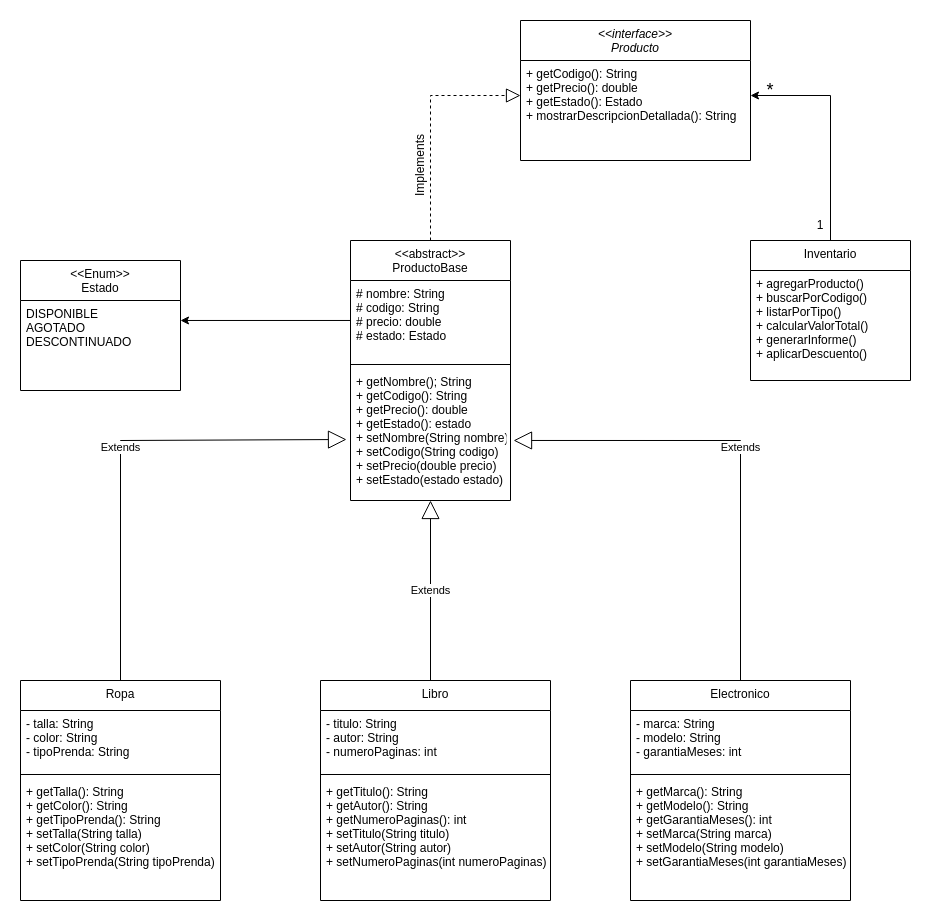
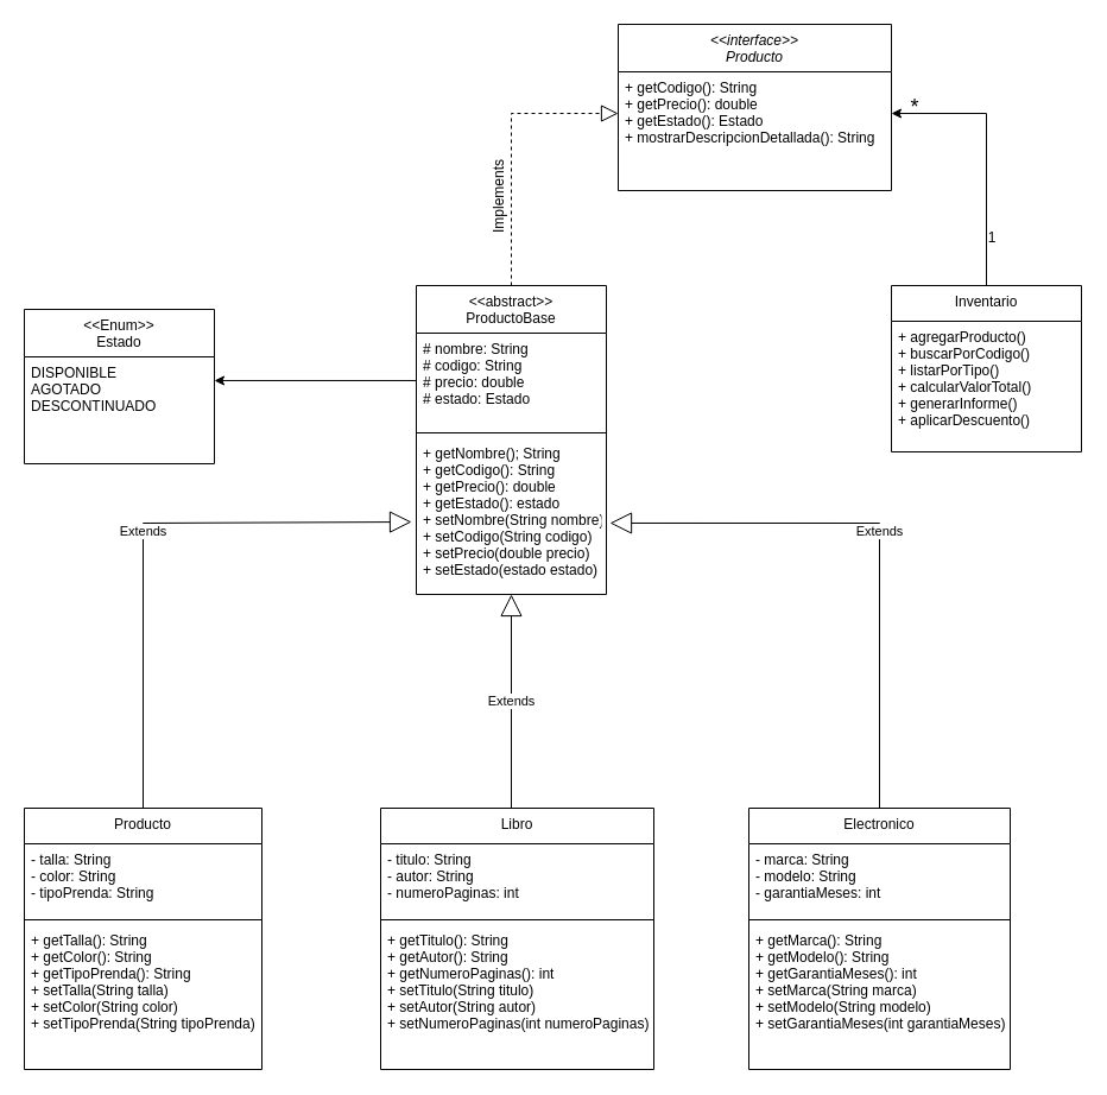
  <mxCell id="0" />
  <mxCell id="1" parent="0" />
  <mxCell id="2" value="&lt;&lt;interface&gt;&gt;&#10;Producto" style="swimlane;fontStyle=2;align=center;verticalAlign=top;childLayout=stackLayout;horizontal=1;startSize=40;horizontalStack=0;resizeParent=1;resizeLast=0;collapsible=1;marginBottom=0;rounded=0;shadow=0;strokeWidth=1;" parent="1" vertex="1"><mxGeometry x="520" y="20" width="230" height="140" as="geometry"><mxRectangle x="230" y="140" width="160" height="26" as="alternateBounds" /></mxGeometry></mxCell>
  <mxCell id="3" value="+ getCodigo(): String        &#10;+ getPrecio(): double        &#10;+ getEstado(): Estado        &#10;+ mostrarDescripcionDetallada(): String" style="text;align=left;verticalAlign=top;spacingLeft=4;spacingRight=4;overflow=hidden;rotatable=0;points=[[0,0.5],[1,0.5]];portConstraint=eastwest;" parent="2" vertex="1"><mxGeometry y="40" width="230" height="70" as="geometry" /></mxCell>
  <mxCell id="4" value="&lt;&lt;abstract&gt;&gt;&#10;ProductoBase" style="swimlane;fontStyle=0;align=center;verticalAlign=top;childLayout=stackLayout;horizontal=1;startSize=40;horizontalStack=0;resizeParent=1;resizeLast=0;collapsible=1;marginBottom=0;rounded=0;shadow=0;strokeWidth=1;" parent="1" vertex="1"><mxGeometry x="350" y="240" width="160" height="260" as="geometry"><mxRectangle x="550" y="140" width="160" height="26" as="alternateBounds" /></mxGeometry></mxCell>
  <mxCell id="5" value="# nombre: String         &#10;# codigo: String         &#10;# precio: double         &#10;# estado: Estado " style="text;align=left;verticalAlign=top;spacingLeft=4;spacingRight=4;overflow=hidden;rotatable=0;points=[[0,0.5],[1,0.5]];portConstraint=eastwest;rounded=0;shadow=0;html=0;" parent="4" vertex="1"><mxGeometry y="40" width="160" height="80" as="geometry" /></mxCell>
  <mxCell id="6" value="" style="line;html=1;strokeWidth=1;align=left;verticalAlign=middle;spacingTop=-1;spacingLeft=3;spacingRight=3;rotatable=0;labelPosition=right;points=[];portConstraint=eastwest;" parent="4" vertex="1"><mxGeometry y="120" width="160" height="8" as="geometry" /></mxCell>
  <mxCell id="7" value="+ getNombre(); String&#10;+ getCodigo(): String&#10;+ getPrecio(): double&#10;+ getEstado(): estado&#10;+ setNombre(String nombre)&#10;+ setCodigo(String codigo)&#10;+ setPrecio(double precio)&#10;+ setEstado(estado estado)" style="text;align=left;verticalAlign=top;spacingLeft=4;spacingRight=4;overflow=hidden;rotatable=0;points=[[0,0.5],[1,0.5]];portConstraint=eastwest;" parent="4" vertex="1"><mxGeometry y="128" width="160" height="122" as="geometry" /></mxCell>
  <mxCell id="8" style="edgeStyle=orthogonalEdgeStyle;rounded=0;orthogonalLoop=1;jettySize=auto;html=1;exitX=0.5;exitY=0;exitDx=0;exitDy=0;entryX=1;entryY=0.5;entryDx=0;entryDy=0;" edge="1" parent="1" source="9" target="3"><mxGeometry relative="1" as="geometry"><mxPoint x="870" y="80" as="targetPoint" /></mxGeometry></mxCell>
  <mxCell id="9" value="Inventario" style="swimlane;fontStyle=0;align=center;verticalAlign=top;childLayout=stackLayout;horizontal=1;startSize=30;horizontalStack=0;resizeParent=1;resizeLast=0;collapsible=1;marginBottom=0;rounded=0;shadow=0;strokeWidth=1;" vertex="1" parent="1"><mxGeometry x="750" y="240" width="160" height="140" as="geometry"><mxRectangle x="550" y="140" width="160" height="26" as="alternateBounds" /></mxGeometry></mxCell>
  <mxCell id="10" value="+ agregarProducto()&#10;+ buscarPorCodigo()&#10;+ listarPorTipo()&#10;+ calcularValorTotal()&#10;+ generarInforme()&#10;+ aplicarDescuento()" style="text;align=left;verticalAlign=top;spacingLeft=4;spacingRight=4;overflow=hidden;rotatable=0;points=[[0,0.5],[1,0.5]];portConstraint=eastwest;rounded=0;shadow=0;html=0;" vertex="1" parent="9"><mxGeometry y="30" width="160" height="110" as="geometry" /></mxCell>
- <mxCell id="11" value="1" style="text;html=1;align=center;verticalAlign=middle;whiteSpace=wrap;rounded=0;" vertex="1" parent="1"><mxGeometry x="790" y="210" width="60" height="30" as="geometry" /></mxCell>
+ <mxCell id="11" value="1" style="text;html=1;align=center;verticalAlign=middle;whiteSpace=wrap;rounded=0;" vertex="1" parent="1"><mxGeometry x="805" y="185" width="60" height="30" as="geometry" /></mxCell>
  <mxCell id="12" value="&lt;font style=&quot;font-size: 18px;&quot;&gt;*&lt;/font&gt;" style="text;html=1;align=center;verticalAlign=middle;whiteSpace=wrap;rounded=0;" vertex="1" parent="1"><mxGeometry x="740" y="75" width="60" height="30" as="geometry" /></mxCell>
  <mxCell id="13" value="&lt;&lt;Enum&gt;&gt;&#10;Estado" style="swimlane;fontStyle=0;align=center;verticalAlign=top;childLayout=stackLayout;horizontal=1;startSize=40;horizontalStack=0;resizeParent=1;resizeLast=0;collapsible=1;marginBottom=0;rounded=0;shadow=0;strokeWidth=1;" vertex="1" parent="1"><mxGeometry x="20" y="260" width="160" height="130" as="geometry"><mxRectangle x="550" y="140" width="160" height="26" as="alternateBounds" /></mxGeometry></mxCell>
  <mxCell id="14" value="DISPONIBLE&#10;AGOTADO&#10;DESCONTINUADO" style="text;align=left;verticalAlign=top;spacingLeft=4;spacingRight=4;overflow=hidden;rotatable=0;points=[[0,0.5],[1,0.5]];portConstraint=eastwest;rounded=0;shadow=0;html=0;" vertex="1" parent="13"><mxGeometry y="40" width="160" height="60" as="geometry" /></mxCell>
  <mxCell id="15" style="edgeStyle=orthogonalEdgeStyle;rounded=0;orthogonalLoop=1;jettySize=auto;html=1;entryX=1;entryY=0.333;entryDx=0;entryDy=0;entryPerimeter=0;" edge="1" parent="1" source="5" target="14"><mxGeometry relative="1" as="geometry" /></mxCell>
- <mxCell id="16" value="Ropa" style="swimlane;fontStyle=0;align=center;verticalAlign=top;childLayout=stackLayout;horizontal=1;startSize=30;horizontalStack=0;resizeParent=1;resizeLast=0;collapsible=1;marginBottom=0;rounded=0;shadow=0;strokeWidth=1;" vertex="1" parent="1"><mxGeometry x="20" y="680" width="200" height="220" as="geometry"><mxRectangle x="550" y="140" width="160" height="26" as="alternateBounds" /></mxGeometry></mxCell>
+ <mxCell id="16" value="Producto" style="swimlane;fontStyle=0;align=center;verticalAlign=top;childLayout=stackLayout;horizontal=1;startSize=30;horizontalStack=0;resizeParent=1;resizeLast=0;collapsible=1;marginBottom=0;rounded=0;shadow=0;strokeWidth=1;" vertex="1" parent="1"><mxGeometry x="20" y="680" width="200" height="220" as="geometry"><mxRectangle x="550" y="140" width="160" height="26" as="alternateBounds" /></mxGeometry></mxCell>
  <mxCell id="17" value="- talla: String&#10;- color: String&#10;- tipoPrenda: String" style="text;align=left;verticalAlign=top;spacingLeft=4;spacingRight=4;overflow=hidden;rotatable=0;points=[[0,0.5],[1,0.5]];portConstraint=eastwest;rounded=0;shadow=0;html=0;" vertex="1" parent="16"><mxGeometry y="30" width="200" height="60" as="geometry" /></mxCell>
  <mxCell id="18" value="" style="line;html=1;strokeWidth=1;align=left;verticalAlign=middle;spacingTop=-1;spacingLeft=3;spacingRight=3;rotatable=0;labelPosition=right;points=[];portConstraint=eastwest;" vertex="1" parent="16"><mxGeometry y="90" width="200" height="8" as="geometry" /></mxCell>
  <mxCell id="19" value="+ getTalla(): String&#10;+ getColor(): String&#10;+ getTipoPrenda(): String&#10;+ setTalla(String talla)&#10;+ setColor(String color)&#10;+ setTipoPrenda(String tipoPrenda)" style="text;align=left;verticalAlign=top;spacingLeft=4;spacingRight=4;overflow=hidden;rotatable=0;points=[[0,0.5],[1,0.5]];portConstraint=eastwest;" vertex="1" parent="16"><mxGeometry y="98" width="200" height="122" as="geometry" /></mxCell>
  <mxCell id="20" value="" style="endArrow=block;dashed=1;endFill=0;endSize=12;html=1;rounded=0;entryX=0;entryY=0.5;entryDx=0;entryDy=0;" edge="1" parent="1" target="3"><mxGeometry width="160" relative="1" as="geometry"><mxPoint x="430" y="240" as="sourcePoint" /><mxPoint x="590" y="240" as="targetPoint" /><Array as="points"><mxPoint x="430" y="95" /></Array></mxGeometry></mxCell>
  <mxCell id="21" value="&lt;font style=&quot;font-size: 12px;&quot;&gt;Implements&lt;/font&gt;" style="text;html=1;align=center;verticalAlign=middle;whiteSpace=wrap;rounded=0;rotation=-90;" vertex="1" parent="1"><mxGeometry y="150" width="60" height="30" as="geometry" x="390" /></mxCell>
  <mxCell id="22" value="Extends" style="endArrow=block;endSize=16;endFill=0;html=1;rounded=0;entryX=-0.025;entryY=0.582;entryDx=0;entryDy=0;entryPerimeter=0;exitX=0.5;exitY=0;exitDx=0;exitDy=0;" edge="1" parent="1" source="16" target="7"><mxGeometry width="160" relative="1" as="geometry"><mxPoint x="60" y="570" as="sourcePoint" /><mxPoint x="220" y="570" as="targetPoint" /><Array as="points"><mxPoint x="120" y="440" /></Array></mxGeometry></mxCell>
  <mxCell id="23" value="Libro" style="swimlane;fontStyle=0;align=center;verticalAlign=top;childLayout=stackLayout;horizontal=1;startSize=30;horizontalStack=0;resizeParent=1;resizeLast=0;collapsible=1;marginBottom=0;rounded=0;shadow=0;strokeWidth=1;" vertex="1" parent="1"><mxGeometry x="320" y="680" width="230" height="220" as="geometry"><mxRectangle x="550" y="140" width="160" height="26" as="alternateBounds" /></mxGeometry></mxCell>
  <mxCell id="24" value="- titulo: String&#10;- autor: String&#10;- numeroPaginas: int" style="text;align=left;verticalAlign=top;spacingLeft=4;spacingRight=4;overflow=hidden;rotatable=0;points=[[0,0.5],[1,0.5]];portConstraint=eastwest;rounded=0;shadow=0;html=0;" vertex="1" parent="23"><mxGeometry y="30" width="230" height="60" as="geometry" /></mxCell>
  <mxCell id="25" value="" style="line;html=1;strokeWidth=1;align=left;verticalAlign=middle;spacingTop=-1;spacingLeft=3;spacingRight=3;rotatable=0;labelPosition=right;points=[];portConstraint=eastwest;" vertex="1" parent="23"><mxGeometry y="90" width="230" height="8" as="geometry" /></mxCell>
  <mxCell id="26" value="+ getTitulo(): String&#10;+ getAutor(): String&#10;+ getNumeroPaginas(): int&#10;+ setTitulo(String titulo)&#10;+ setAutor(String autor)&#10;+ setNumeroPaginas(int numeroPaginas)" style="text;align=left;verticalAlign=top;spacingLeft=4;spacingRight=4;overflow=hidden;rotatable=0;points=[[0,0.5],[1,0.5]];portConstraint=eastwest;" vertex="1" parent="23"><mxGeometry y="98" width="230" height="122" as="geometry" /></mxCell>
  <mxCell id="27" value="Electronico" style="swimlane;fontStyle=0;align=center;verticalAlign=top;childLayout=stackLayout;horizontal=1;startSize=30;horizontalStack=0;resizeParent=1;resizeLast=0;collapsible=1;marginBottom=0;rounded=0;shadow=0;strokeWidth=1;" vertex="1" parent="1"><mxGeometry x="630" y="680" width="220" height="220" as="geometry"><mxRectangle x="550" y="140" width="160" height="26" as="alternateBounds" /></mxGeometry></mxCell>
  <mxCell id="28" value="- marca: String&#10;- modelo: String&#10;- garantiaMeses: int" style="text;align=left;verticalAlign=top;spacingLeft=4;spacingRight=4;overflow=hidden;rotatable=0;points=[[0,0.5],[1,0.5]];portConstraint=eastwest;rounded=0;shadow=0;html=0;" vertex="1" parent="27"><mxGeometry y="30" width="220" height="60" as="geometry" /></mxCell>
  <mxCell id="29" value="" style="line;html=1;strokeWidth=1;align=left;verticalAlign=middle;spacingTop=-1;spacingLeft=3;spacingRight=3;rotatable=0;labelPosition=right;points=[];portConstraint=eastwest;" vertex="1" parent="27"><mxGeometry y="90" width="220" height="8" as="geometry" /></mxCell>
  <mxCell id="30" value="+ getMarca(): String&#10;+ getModelo(): String&#10;+ getGarantiaMeses(): int&#10;+ setMarca(String marca)&#10;+ setModelo(String modelo)&#10;+ setGarantiaMeses(int garantiaMeses)" style="text;align=left;verticalAlign=top;spacingLeft=4;spacingRight=4;overflow=hidden;rotatable=0;points=[[0,0.5],[1,0.5]];portConstraint=eastwest;" vertex="1" parent="27"><mxGeometry y="98" width="220" height="122" as="geometry" /></mxCell>
  <mxCell id="31" value="Extends" style="endArrow=block;endSize=16;endFill=0;html=1;rounded=0;entryX=0.5;entryY=1;entryDx=0;entryDy=0;" edge="1" parent="1" target="4"><mxGeometry width="160" relative="1" as="geometry"><mxPoint x="430" y="680" as="sourcePoint" /><mxPoint x="420" y="500" as="targetPoint" /></mxGeometry></mxCell>
  <mxCell id="32" value="Extends" style="endArrow=block;endSize=16;endFill=0;html=1;rounded=0;entryX=1.019;entryY=0.59;entryDx=0;entryDy=0;entryPerimeter=0;exitX=0.5;exitY=0;exitDx=0;exitDy=0;" edge="1" parent="1" source="27" target="7"><mxGeometry width="160" relative="1" as="geometry"><mxPoint x="730" y="670" as="sourcePoint" /><mxPoint x="630" y="460" as="targetPoint" /><Array as="points"><mxPoint x="740" y="440" /></Array></mxGeometry></mxCell>
